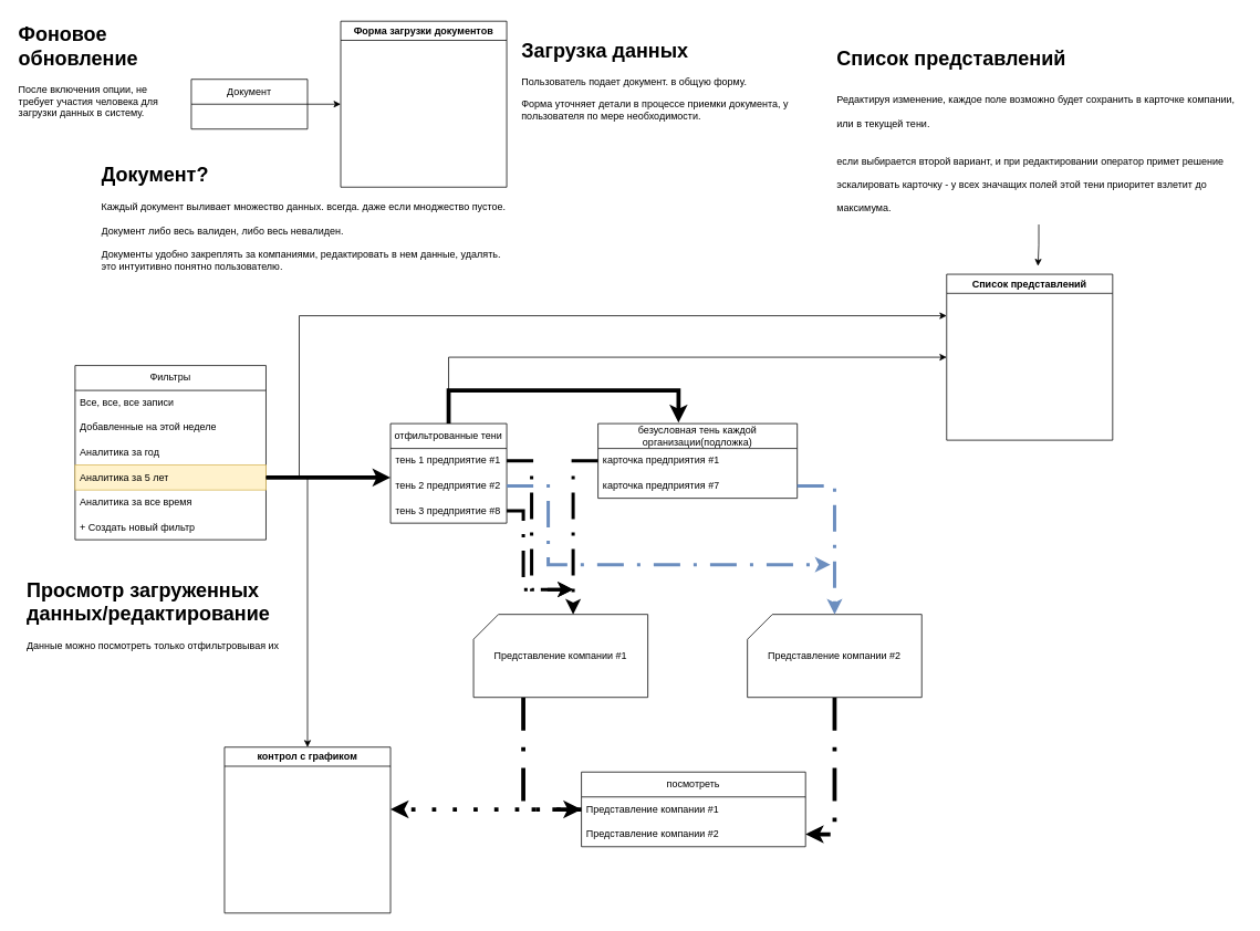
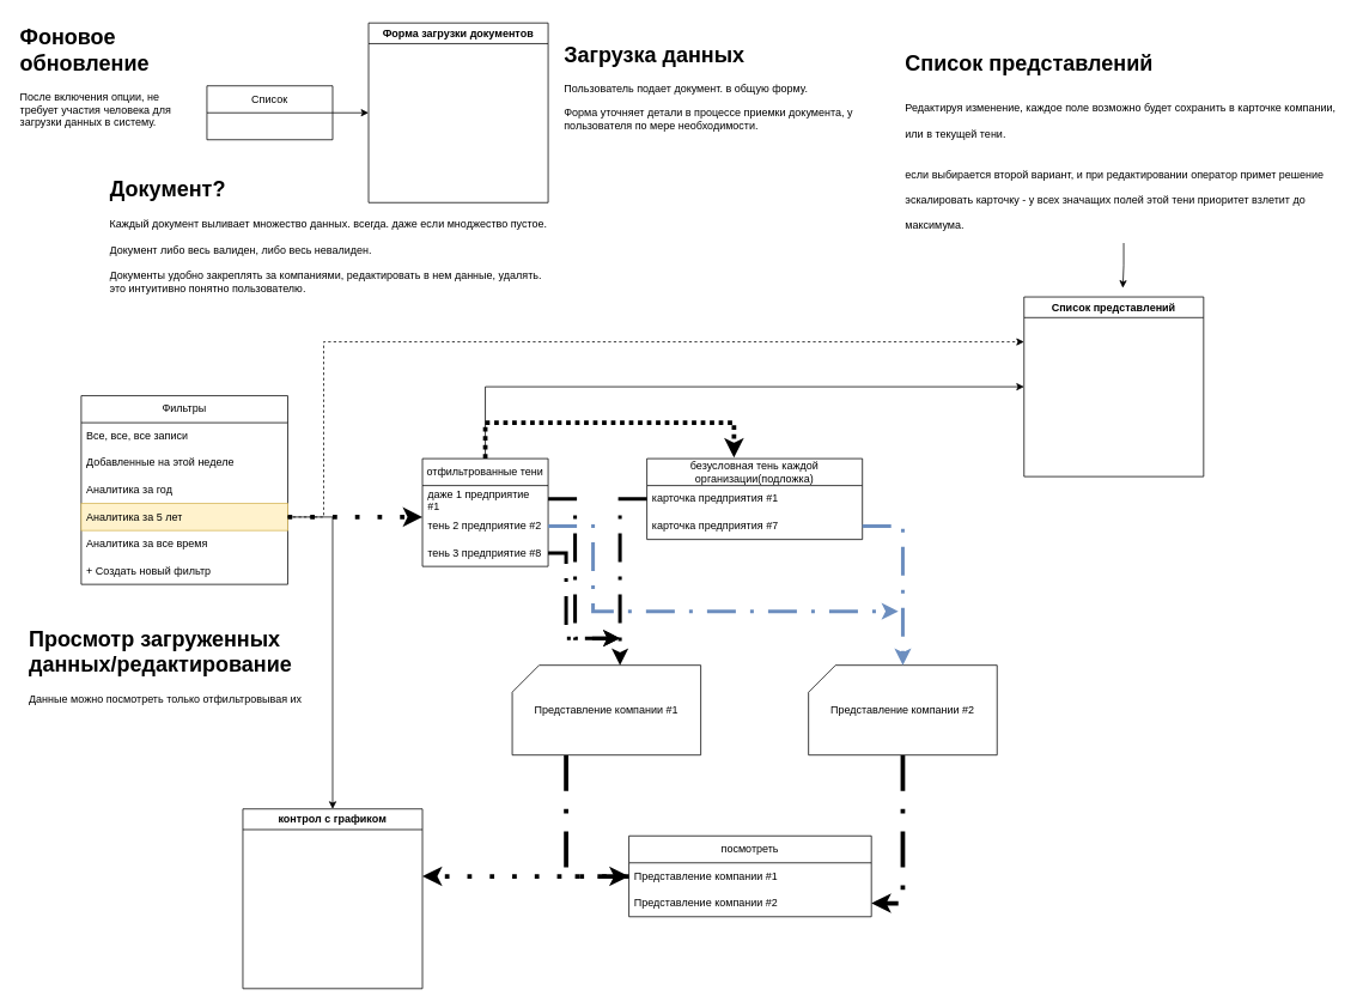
  <mxCell id="0" />
  <mxCell id="1" parent="0" />
- <mxCell id="2" value="Документ" style="swimlane;fontStyle=0;childLayout=stackLayout;horizontal=1;startSize=30;horizontalStack=0;resizeParent=1;resizeParentMax=0;resizeLast=0;collapsible=1;marginBottom=0;whiteSpace=wrap;html=1;" vertex="1" parent="1"><mxGeometry x="230" y="95" width="140" height="60" as="geometry" /></mxCell>
+ <mxCell id="2" value="Список" style="swimlane;fontStyle=0;childLayout=stackLayout;horizontal=1;startSize=30;horizontalStack=0;resizeParent=1;resizeParentMax=0;resizeLast=0;collapsible=1;marginBottom=0;whiteSpace=wrap;html=1;" vertex="1" parent="1"><mxGeometry x="230" y="95" width="140" height="60" as="geometry" /></mxCell>
  <mxCell id="3" value="&lt;div&gt;&lt;br&gt;&lt;/div&gt;&lt;div&gt;&lt;br&gt;&lt;/div&gt;" style="text;strokeColor=none;fillColor=none;align=left;verticalAlign=middle;spacingLeft=4;spacingRight=4;overflow=hidden;points=[[0,0.5],[1,0.5]];portConstraint=eastwest;rotatable=0;whiteSpace=wrap;html=1;" vertex="1" parent="2"><mxGeometry y="30" width="140" height="30" as="geometry" /></mxCell>
  <mxCell id="4" value="Форма загрузки документов" style="swimlane;whiteSpace=wrap;html=1;" vertex="1" parent="1"><mxGeometry x="410" y="25" width="200" height="200" as="geometry" /></mxCell>
  <mxCell id="5" value="&lt;h1 style=&quot;margin-top: 0px;&quot;&gt;Загрузка данных&lt;/h1&gt;&lt;p&gt;Пользователь подает документ. в общую форму.&lt;/p&gt;&lt;p&gt;Форма уточняет детали в процессе приемки документа, у пользователя по мере необходимости.&lt;/p&gt;" style="text;html=1;whiteSpace=wrap;overflow=hidden;rounded=0;" vertex="1" parent="1"><mxGeometry x="626" y="40" width="380" height="120" as="geometry" /></mxCell>
  <mxCell id="6" value="Фильтры" style="swimlane;fontStyle=0;childLayout=stackLayout;horizontal=1;startSize=30;horizontalStack=0;resizeParent=1;resizeParentMax=0;resizeLast=0;collapsible=1;marginBottom=0;whiteSpace=wrap;html=1;" vertex="1" parent="1"><mxGeometry x="90" y="440" width="230" height="210" as="geometry" /></mxCell>
  <mxCell id="7" value="Все, все, все записи" style="text;strokeColor=none;fillColor=none;align=left;verticalAlign=middle;spacingLeft=4;spacingRight=4;overflow=hidden;points=[[0,0.5],[1,0.5]];portConstraint=eastwest;rotatable=0;whiteSpace=wrap;html=1;" vertex="1" parent="6"><mxGeometry y="30" width="230" height="30" as="geometry" /></mxCell>
  <mxCell id="8" value="Добавленные на этой неделе" style="text;strokeColor=none;fillColor=none;align=left;verticalAlign=middle;spacingLeft=4;spacingRight=4;overflow=hidden;points=[[0,0.5],[1,0.5]];portConstraint=eastwest;rotatable=0;whiteSpace=wrap;html=1;" vertex="1" parent="6"><mxGeometry y="60" width="230" height="30" as="geometry" /></mxCell>
  <mxCell id="9" value="Аналитика за год" style="text;strokeColor=none;fillColor=none;align=left;verticalAlign=middle;spacingLeft=4;spacingRight=4;overflow=hidden;points=[[0,0.5],[1,0.5]];portConstraint=eastwest;rotatable=0;whiteSpace=wrap;html=1;" vertex="1" parent="6"><mxGeometry y="90" width="230" height="30" as="geometry" /></mxCell>
  <mxCell id="10" value="Аналитика за 5 лет" style="text;strokeColor=#d6b656;fillColor=#fff2cc;align=left;verticalAlign=middle;spacingLeft=4;spacingRight=4;overflow=hidden;points=[[0,0.5],[1,0.5]];portConstraint=eastwest;rotatable=0;whiteSpace=wrap;html=1;" vertex="1" parent="6"><mxGeometry y="120" width="230" height="30" as="geometry" /></mxCell>
  <mxCell id="11" value="Аналитика за все время" style="text;strokeColor=none;fillColor=none;align=left;verticalAlign=middle;spacingLeft=4;spacingRight=4;overflow=hidden;points=[[0,0.5],[1,0.5]];portConstraint=eastwest;rotatable=0;whiteSpace=wrap;html=1;" vertex="1" parent="6"><mxGeometry y="150" width="230" height="30" as="geometry" /></mxCell>
  <mxCell id="12" value="+ Создать новый фильтр" style="text;strokeColor=none;fillColor=none;align=left;verticalAlign=middle;spacingLeft=4;spacingRight=4;overflow=hidden;points=[[0,0.5],[1,0.5]];portConstraint=eastwest;rotatable=0;whiteSpace=wrap;html=1;" vertex="1" parent="6"><mxGeometry y="180" width="230" height="30" as="geometry" /></mxCell>
  <mxCell id="13" style="edgeStyle=orthogonalEdgeStyle;rounded=0;orthogonalLoop=1;jettySize=auto;html=1;entryX=0;entryY=0.5;entryDx=0;entryDy=0;" edge="1" parent="1" source="14" target="40"><mxGeometry relative="1" as="geometry"><Array as="points"><mxPoint x="540" y="430" /></Array></mxGeometry></mxCell>
  <mxCell id="14" value="отфильтрованные тени" style="swimlane;fontStyle=0;childLayout=stackLayout;horizontal=1;startSize=30;horizontalStack=0;resizeParent=1;resizeParentMax=0;resizeLast=0;collapsible=1;marginBottom=0;whiteSpace=wrap;html=1;" vertex="1" parent="1"><mxGeometry x="470" y="510" width="140" height="120" as="geometry" /></mxCell>
  <mxCell id="15" style="edgeStyle=orthogonalEdgeStyle;rounded=0;orthogonalLoop=1;jettySize=auto;html=1;dashed=1;dashPattern=8 4 1 4;strokeWidth=4;" edge="1" parent="14" source="16"><mxGeometry relative="1" as="geometry"><mxPoint x="220" y="200" as="targetPoint" /><Array as="points"><mxPoint x="170" y="45" /><mxPoint x="170" y="200" /></Array></mxGeometry></mxCell>
- <mxCell id="16" value="тень 1 предприятие #1" style="text;strokeColor=none;fillColor=none;align=left;verticalAlign=middle;spacingLeft=4;spacingRight=4;overflow=hidden;points=[[0,0.5],[1,0.5]];portConstraint=eastwest;rotatable=0;whiteSpace=wrap;html=1;" vertex="1" parent="14"><mxGeometry y="30" width="140" height="30" as="geometry" /></mxCell>
+ <mxCell id="16" value="даже 1 предприятие #1" style="text;strokeColor=none;fillColor=none;align=left;verticalAlign=middle;spacingLeft=4;spacingRight=4;overflow=hidden;points=[[0,0.5],[1,0.5]];portConstraint=eastwest;rotatable=0;whiteSpace=wrap;html=1;" vertex="1" parent="14"><mxGeometry y="30" width="140" height="30" as="geometry" /></mxCell>
  <mxCell id="17" style="edgeStyle=orthogonalEdgeStyle;rounded=0;orthogonalLoop=1;jettySize=auto;html=1;fillColor=#dae8fc;strokeColor=#6c8ebf;dashed=1;dashPattern=8 4 1 4;strokeWidth=4;" edge="1" parent="14" source="18"><mxGeometry relative="1" as="geometry"><mxPoint x="530" y="170" as="targetPoint" /><Array as="points"><mxPoint x="190" y="75" /><mxPoint x="190" y="170" /></Array></mxGeometry></mxCell>
  <mxCell id="18" value="тень 2 предприятие #2" style="text;strokeColor=none;fillColor=none;align=left;verticalAlign=middle;spacingLeft=4;spacingRight=4;overflow=hidden;points=[[0,0.5],[1,0.5]];portConstraint=eastwest;rotatable=0;whiteSpace=wrap;html=1;" vertex="1" parent="14"><mxGeometry y="60" width="140" height="30" as="geometry" /></mxCell>
  <mxCell id="19" style="edgeStyle=orthogonalEdgeStyle;rounded=0;orthogonalLoop=1;jettySize=auto;html=1;dashed=1;dashPattern=8 4 1 4;strokeWidth=4;" edge="1" parent="14" source="20"><mxGeometry relative="1" as="geometry"><mxPoint x="220" y="200" as="targetPoint" /><Array as="points"><mxPoint x="160" y="105" /><mxPoint x="160" y="200" /></Array></mxGeometry></mxCell>
  <mxCell id="20" value="тень 3 предприятие #8" style="text;strokeColor=none;fillColor=none;align=left;verticalAlign=middle;spacingLeft=4;spacingRight=4;overflow=hidden;points=[[0,0.5],[1,0.5]];portConstraint=eastwest;rotatable=0;whiteSpace=wrap;html=1;" vertex="1" parent="14"><mxGeometry y="90" width="140" height="30" as="geometry" /></mxCell>
  <mxCell id="21" value="безусловная тень каждой организации(подложка)" style="swimlane;fontStyle=0;childLayout=stackLayout;horizontal=1;startSize=30;horizontalStack=0;resizeParent=1;resizeParentMax=0;resizeLast=0;collapsible=1;marginBottom=0;whiteSpace=wrap;html=1;" vertex="1" parent="1"><mxGeometry x="720" y="510" width="240" height="90" as="geometry" /></mxCell>
  <mxCell id="22" value="карточка предприятия #1" style="text;strokeColor=none;fillColor=none;align=left;verticalAlign=middle;spacingLeft=4;spacingRight=4;overflow=hidden;points=[[0,0.5],[1,0.5]];portConstraint=eastwest;rotatable=0;whiteSpace=wrap;html=1;" vertex="1" parent="21"><mxGeometry y="30" width="240" height="30" as="geometry" /></mxCell>
  <mxCell id="23" value="карточка предприятия #7" style="text;strokeColor=none;fillColor=none;align=left;verticalAlign=middle;spacingLeft=4;spacingRight=4;overflow=hidden;points=[[0,0.5],[1,0.5]];portConstraint=eastwest;rotatable=0;whiteSpace=wrap;html=1;" vertex="1" parent="21"><mxGeometry y="60" width="240" height="30" as="geometry" /></mxCell>
- <mxCell id="24" style="edgeStyle=orthogonalEdgeStyle;rounded=0;orthogonalLoop=1;jettySize=auto;html=1;dashed=0;dashPattern=1 4;strokeWidth=5;" edge="1" parent="1" source="10" target="14"><mxGeometry relative="1" as="geometry"><mxPoint x="450" y="500" as="targetPoint" /><Array as="points"><mxPoint x="450" y="575" /><mxPoint x="450" y="575" /></Array></mxGeometry></mxCell>
- <mxCell id="25" style="edgeStyle=orthogonalEdgeStyle;rounded=0;orthogonalLoop=1;jettySize=auto;html=1;entryX=0.404;entryY=-0.011;entryDx=0;entryDy=0;entryPerimeter=0;dashed=0;dashPattern=1 1;strokeWidth=5;" edge="1" parent="1" source="14" target="21"><mxGeometry relative="1" as="geometry"><Array as="points"><mxPoint x="540" y="470" /><mxPoint x="817" y="470" /></Array></mxGeometry></mxCell>
+ <mxCell id="24" style="edgeStyle=orthogonalEdgeStyle;rounded=0;orthogonalLoop=1;jettySize=auto;html=1;dashed=1;dashPattern=1 4;strokeWidth=5;" edge="1" parent="1" source="10" target="14"><mxGeometry relative="1" as="geometry"><mxPoint x="450" y="500" as="targetPoint" /><Array as="points"><mxPoint x="450" y="575" /><mxPoint x="450" y="575" /></Array></mxGeometry></mxCell>
+ <mxCell id="25" style="edgeStyle=orthogonalEdgeStyle;rounded=0;orthogonalLoop=1;jettySize=auto;html=1;entryX=0.404;entryY=-0.011;entryDx=0;entryDy=0;entryPerimeter=0;dashed=1;dashPattern=1 1;strokeWidth=5;" edge="1" parent="1" source="14" target="21"><mxGeometry relative="1" as="geometry"><Array as="points"><mxPoint x="540" y="470" /><mxPoint x="817" y="470" /></Array></mxGeometry></mxCell>
  <mxCell id="26" style="edgeStyle=orthogonalEdgeStyle;rounded=0;orthogonalLoop=1;jettySize=auto;html=1;entryX=0;entryY=0.5;entryDx=0;entryDy=0;dashed=1;dashPattern=8 4 1 4;strokeWidth=5;" edge="1" parent="1" source="27" target="34"><mxGeometry relative="1" as="geometry"><Array as="points"><mxPoint x="630" y="975" /></Array></mxGeometry></mxCell>
  <mxCell id="27" value="Представление компании #1" style="shape=card;whiteSpace=wrap;html=1;" vertex="1" parent="1"><mxGeometry x="570" y="740" width="210" height="100" as="geometry" /></mxCell>
  <mxCell id="28" style="edgeStyle=orthogonalEdgeStyle;rounded=0;orthogonalLoop=1;jettySize=auto;html=1;entryX=1;entryY=0.5;entryDx=0;entryDy=0;dashed=1;dashPattern=8 4 1 4;strokeWidth=5;" edge="1" parent="1" source="29" target="35"><mxGeometry relative="1" as="geometry" /></mxCell>
  <mxCell id="29" value="Представление компании #2" style="shape=card;whiteSpace=wrap;html=1;" vertex="1" parent="1"><mxGeometry x="900" y="740" width="210" height="100" as="geometry" /></mxCell>
  <mxCell id="30" style="edgeStyle=orthogonalEdgeStyle;rounded=0;orthogonalLoop=1;jettySize=auto;html=1;entryX=0;entryY=0;entryDx=120;entryDy=0;entryPerimeter=0;dashed=1;dashPattern=8 4 1 4;strokeWidth=4;" edge="1" parent="1" source="22" target="27"><mxGeometry relative="1" as="geometry" /></mxCell>
  <mxCell id="31" style="edgeStyle=orthogonalEdgeStyle;rounded=0;orthogonalLoop=1;jettySize=auto;html=1;fillColor=#dae8fc;strokeColor=#6c8ebf;dashed=1;dashPattern=8 4 1 4;strokeWidth=4;" edge="1" parent="1" source="23" target="29"><mxGeometry relative="1" as="geometry" /></mxCell>
  <mxCell id="32" style="edgeStyle=orthogonalEdgeStyle;rounded=0;orthogonalLoop=1;jettySize=auto;html=1;dashed=1;dashPattern=1 4;strokeWidth=5;" edge="1" parent="1" source="33"><mxGeometry relative="1" as="geometry"><mxPoint x="470" y="975" as="targetPoint" /></mxGeometry></mxCell>
  <mxCell id="33" value="посмотреть" style="swimlane;fontStyle=0;childLayout=stackLayout;horizontal=1;startSize=30;horizontalStack=0;resizeParent=1;resizeParentMax=0;resizeLast=0;collapsible=1;marginBottom=0;whiteSpace=wrap;html=1;" vertex="1" parent="1"><mxGeometry x="700" y="930" width="270" height="90" as="geometry" /></mxCell>
  <mxCell id="34" value="&lt;span style=&quot;text-align: center;&quot;&gt;Представление компании #1&lt;/span&gt;" style="text;strokeColor=none;fillColor=none;align=left;verticalAlign=middle;spacingLeft=4;spacingRight=4;overflow=hidden;points=[[0,0.5],[1,0.5]];portConstraint=eastwest;rotatable=0;whiteSpace=wrap;html=1;" vertex="1" parent="33"><mxGeometry y="30" width="270" height="30" as="geometry" /></mxCell>
  <mxCell id="35" value="&lt;span style=&quot;text-align: center;&quot;&gt;Представление компании #2&lt;/span&gt;" style="text;strokeColor=none;fillColor=none;align=left;verticalAlign=middle;spacingLeft=4;spacingRight=4;overflow=hidden;points=[[0,0.5],[1,0.5]];portConstraint=eastwest;rotatable=0;whiteSpace=wrap;html=1;" vertex="1" parent="33"><mxGeometry y="60" width="270" height="30" as="geometry" /></mxCell>
  <mxCell id="36" value="контрол с графиком" style="swimlane;whiteSpace=wrap;html=1;" vertex="1" parent="1"><mxGeometry x="270" y="900" width="200" height="200" as="geometry" /></mxCell>
  <mxCell id="37" style="edgeStyle=orthogonalEdgeStyle;rounded=0;orthogonalLoop=1;jettySize=auto;html=1;entryX=0.5;entryY=0;entryDx=0;entryDy=0;" edge="1" parent="1" source="10" target="36"><mxGeometry relative="1" as="geometry"><Array as="points"><mxPoint x="370" y="575" /></Array></mxGeometry></mxCell>
  <mxCell id="38" value="&lt;h1 style=&quot;margin-top: 0px;&quot;&gt;Просмотр загруженных данных/редактирование&lt;/h1&gt;&lt;p&gt;Данные можно посмотреть только отфильтровывая их&lt;/p&gt;" style="text;html=1;whiteSpace=wrap;overflow=hidden;rounded=0;" vertex="1" parent="1"><mxGeometry x="30" y="690" width="380" height="120" as="geometry" /></mxCell>
  <mxCell id="39" value="&lt;h1 style=&quot;margin-top: 0px;&quot;&gt;&lt;span style=&quot;background-color: transparent; color: light-dark(rgb(0, 0, 0), rgb(255, 255, 255));&quot;&gt;Документ?&lt;/span&gt;&lt;/h1&gt;&lt;div&gt;&lt;span style=&quot;background-color: transparent; color: light-dark(rgb(0, 0, 0), rgb(255, 255, 255));&quot;&gt;Каждый документ выливает множество данных. всегда. даже если мноджество пустое.&lt;/span&gt;&lt;/div&gt;&lt;div&gt;&lt;span style=&quot;background-color: transparent; color: light-dark(rgb(0, 0, 0), rgb(255, 255, 255));&quot;&gt;&lt;br&gt;&lt;/span&gt;&lt;/div&gt;&lt;div&gt;&lt;span style=&quot;background-color: transparent; color: light-dark(rgb(0, 0, 0), rgb(255, 255, 255));&quot;&gt;Документ либо весь валиден, либо весь невалиден.&lt;/span&gt;&lt;/div&gt;&lt;div&gt;&lt;span style=&quot;background-color: transparent; color: light-dark(rgb(0, 0, 0), rgb(255, 255, 255));&quot;&gt;&lt;br&gt;&lt;/span&gt;&lt;/div&gt;&lt;div&gt;&lt;span style=&quot;background-color: transparent; color: light-dark(rgb(0, 0, 0), rgb(255, 255, 255));&quot;&gt;Документы удобно закреплять за компаниями, редактировать в нем данные, удалять. это интуитивно понятно пользователю.&lt;/span&gt;&lt;/div&gt;" style="text;html=1;whiteSpace=wrap;overflow=hidden;rounded=0;" vertex="1" parent="1"><mxGeometry x="120" y="190" width="490" height="150" as="geometry" /></mxCell>
  <mxCell id="40" value="Список представлений" style="swimlane;whiteSpace=wrap;html=1;" vertex="1" parent="1"><mxGeometry x="1140" y="330" width="200" height="200" as="geometry" /></mxCell>
- <mxCell id="41" style="edgeStyle=orthogonalEdgeStyle;rounded=0;orthogonalLoop=1;jettySize=auto;html=1;entryX=0;entryY=0.25;entryDx=0;entryDy=0;" edge="1" parent="1" source="10" target="40"><mxGeometry relative="1" as="geometry"><Array as="points"><mxPoint x="360" y="575" /><mxPoint x="360" y="380" /></Array></mxGeometry></mxCell>
+ <mxCell id="41" style="edgeStyle=orthogonalEdgeStyle;rounded=0;orthogonalLoop=1;jettySize=auto;html=1;entryX=0;entryY=0.25;entryDx=0;entryDy=0;dashed=1;" edge="1" parent="1" source="10" target="40"><mxGeometry relative="1" as="geometry"><Array as="points"><mxPoint x="360" y="575" /><mxPoint x="360" y="380" /></Array></mxGeometry></mxCell>
  <mxCell id="42" style="edgeStyle=orthogonalEdgeStyle;rounded=0;orthogonalLoop=1;jettySize=auto;html=1;" edge="1" parent="1" source="43"><mxGeometry relative="1" as="geometry"><mxPoint x="1250" y="320" as="targetPoint" /></mxGeometry></mxCell>
  <mxCell id="43" value="&lt;h1 style=&quot;margin-top: 0px;&quot;&gt;&lt;span style=&quot;background-color: transparent; color: light-dark(rgb(0, 0, 0), rgb(255, 255, 255));&quot;&gt;Список представлений&lt;/span&gt;&lt;/h1&gt;&lt;h1 style=&quot;margin-top: 0px;&quot;&gt;&lt;span style=&quot;background-color: transparent; color: light-dark(rgb(0, 0, 0), rgb(255, 255, 255)); font-size: 12px; font-weight: normal;&quot;&gt;Редактируя изменение, каждое поле возможно будет сохранить в карточке компании, или в текущей тени.&amp;nbsp;&lt;/span&gt;&lt;/h1&gt;&lt;h1 style=&quot;margin-top: 0px;&quot;&gt;&lt;span style=&quot;background-color: transparent; color: light-dark(rgb(0, 0, 0), rgb(255, 255, 255)); font-size: 12px; font-weight: normal;&quot;&gt;если выбирается второй вариант, и при редактировании оператор примет решение эскалировать карточку - у всех значащих полей этой тени приоритет взлетит до максимума.&lt;/span&gt;&lt;/h1&gt;" style="text;html=1;whiteSpace=wrap;overflow=hidden;rounded=0;" vertex="1" parent="1"><mxGeometry x="1006" y="50" width="490" height="220" as="geometry" /></mxCell>
  <mxCell id="44" value="&lt;h1 style=&quot;margin-top: 0px;&quot;&gt;Фоновое обновление&lt;/h1&gt;&lt;p&gt;После включения опции, не требует участия человека для загрузки данных в систему.&lt;/p&gt;" style="text;html=1;whiteSpace=wrap;overflow=hidden;rounded=0;" vertex="1" parent="1"><mxGeometry x="20" y="20" width="180" height="150" as="geometry" /></mxCell>
  <mxCell id="45" style="edgeStyle=orthogonalEdgeStyle;rounded=0;orthogonalLoop=1;jettySize=auto;html=1;entryX=0;entryY=0.5;entryDx=0;entryDy=0;" edge="1" parent="1" source="3" target="4"><mxGeometry relative="1" as="geometry"><mxPoint x="460" y="145" as="targetPoint" /><Array as="points"><mxPoint x="410" y="125" /><mxPoint x="410" y="125" /></Array></mxGeometry></mxCell>
